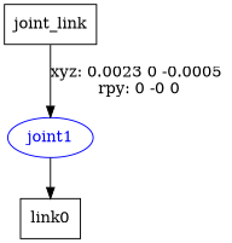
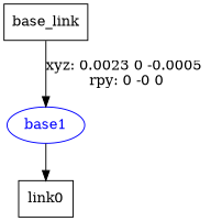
  digraph {
    node [shape=box]
-   n1 [label=joint_link]
-   joint1 [color=blue fontcolor=blue shape=ellipse]
+   n1 [label=base_link]
+   joint1 [color=blue fontcolor=blue shape=ellipse label=base1]
    n3 [label=link0]
    n1 -> joint1 [label="xyz: 0.0023 0 -0.0005 \nrpy: 0 -0 0"]
    joint1 -> n3
  }
